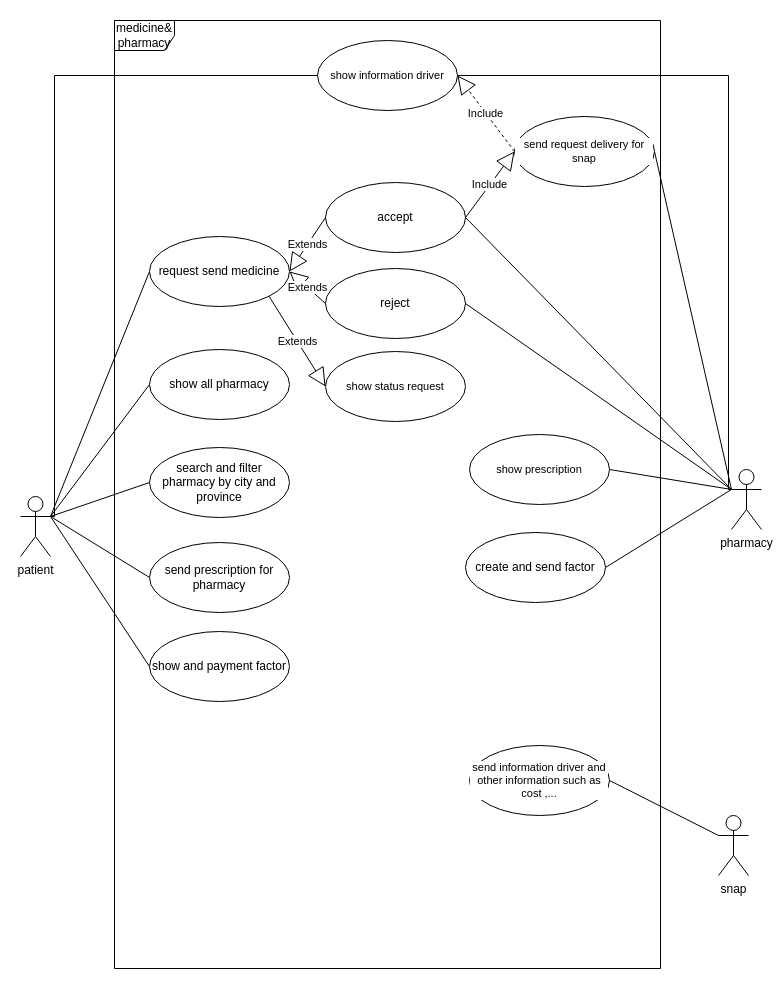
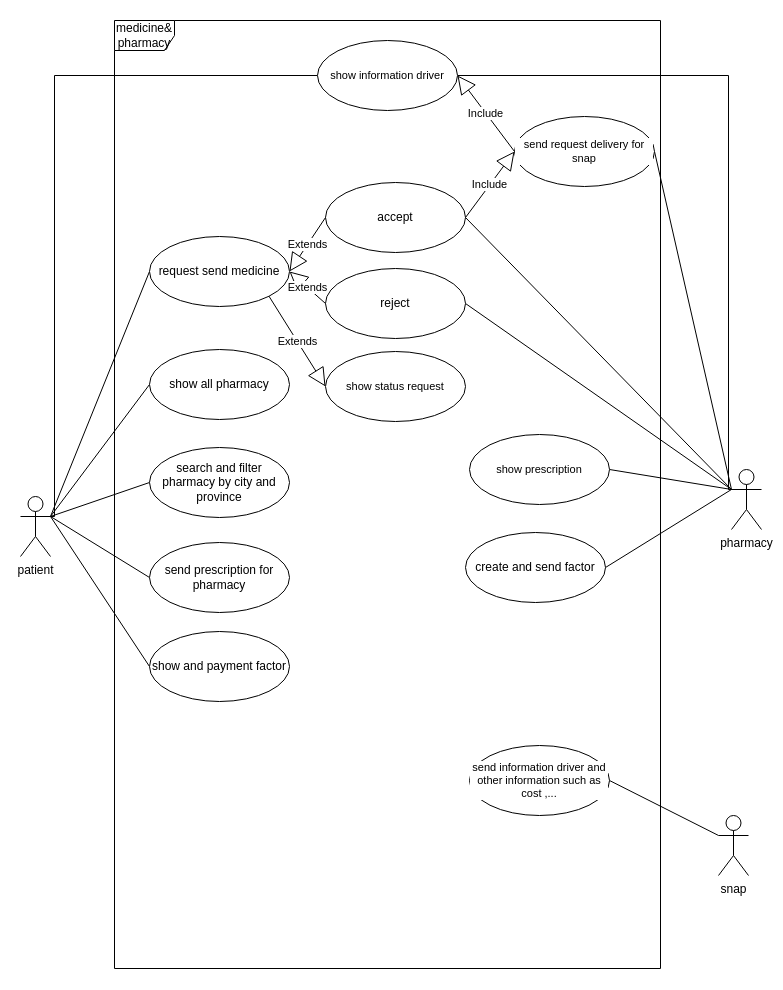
  <mxCell id="0" />
  <mxCell id="1" parent="0" />
  <mxCell id="2" value="medicine&amp;amp; pharmacy" style="shape=umlFrame;whiteSpace=wrap;html=1;pointerEvents=0;" vertex="1" parent="1"><mxGeometry x="114" y="20" width="546" height="948" as="geometry" /></mxCell>
  <mxCell id="3" style="edgeStyle=none;shape=connector;rounded=0;orthogonalLoop=1;jettySize=auto;html=1;exitX=0;exitY=0.333;exitDx=0;exitDy=0;exitPerimeter=0;entryX=1;entryY=0.5;entryDx=0;entryDy=0;strokeColor=default;align=center;verticalAlign=middle;fontFamily=Helvetica;fontSize=11;fontColor=default;labelBackgroundColor=default;startFill=0;endArrow=none;" edge="1" parent="1" source="9" target="20"><mxGeometry relative="1" as="geometry" /></mxCell>
  <mxCell id="4" style="edgeStyle=none;shape=connector;rounded=0;orthogonalLoop=1;jettySize=auto;html=1;exitX=0;exitY=0.333;exitDx=0;exitDy=0;exitPerimeter=0;entryX=1;entryY=0.5;entryDx=0;entryDy=0;strokeColor=default;align=center;verticalAlign=middle;fontFamily=Helvetica;fontSize=11;fontColor=default;labelBackgroundColor=default;startFill=0;endArrow=none;" edge="1" parent="1" source="9" target="21"><mxGeometry relative="1" as="geometry" /></mxCell>
  <mxCell id="5" style="edgeStyle=none;shape=connector;rounded=0;orthogonalLoop=1;jettySize=auto;html=1;exitX=0;exitY=0.333;exitDx=0;exitDy=0;exitPerimeter=0;entryX=1;entryY=0.5;entryDx=0;entryDy=0;strokeColor=default;align=center;verticalAlign=middle;fontFamily=Helvetica;fontSize=11;fontColor=default;labelBackgroundColor=default;startFill=0;endArrow=none;" edge="1" parent="1" source="9" target="31"><mxGeometry relative="1" as="geometry" /></mxCell>
  <mxCell id="6" style="edgeStyle=none;shape=connector;rounded=0;orthogonalLoop=1;jettySize=auto;html=1;exitX=0;exitY=0.333;exitDx=0;exitDy=0;exitPerimeter=0;entryX=1;entryY=0.5;entryDx=0;entryDy=0;strokeColor=default;align=center;verticalAlign=middle;fontFamily=Helvetica;fontSize=11;fontColor=default;labelBackgroundColor=default;startFill=0;endArrow=none;" edge="1" parent="1" source="9" target="36"><mxGeometry relative="1" as="geometry" /></mxCell>
  <mxCell id="7" style="edgeStyle=none;shape=connector;rounded=0;orthogonalLoop=1;jettySize=auto;html=1;exitX=0;exitY=0.333;exitDx=0;exitDy=0;exitPerimeter=0;entryX=1;entryY=0.5;entryDx=0;entryDy=0;strokeColor=default;align=center;verticalAlign=middle;fontFamily=Helvetica;fontSize=11;fontColor=default;labelBackgroundColor=default;startFill=0;endArrow=none;" edge="1" parent="1" source="9" target="26"><mxGeometry relative="1" as="geometry" /></mxCell>
  <mxCell id="8" style="edgeStyle=orthogonalEdgeStyle;shape=connector;rounded=0;orthogonalLoop=1;jettySize=auto;html=1;exitX=0;exitY=0.333;exitDx=0;exitDy=0;exitPerimeter=0;entryX=1;entryY=0.5;entryDx=0;entryDy=0;strokeColor=default;align=center;verticalAlign=middle;fontFamily=Helvetica;fontSize=11;fontColor=default;labelBackgroundColor=default;startFill=0;endArrow=none;" edge="1" parent="1" source="9" target="29"><mxGeometry relative="1" as="geometry"><Array as="points"><mxPoint x="728" y="489" /><mxPoint x="728" y="75" /></Array></mxGeometry></mxCell>
  <mxCell id="9" value="pharmacy" style="shape=umlActor;verticalLabelPosition=bottom;verticalAlign=top;html=1;" vertex="1" parent="1"><mxGeometry x="731" y="469" width="30" height="60" as="geometry" /></mxCell>
  <mxCell id="10" style="rounded=0;orthogonalLoop=1;jettySize=auto;html=1;exitX=1;exitY=0.333;exitDx=0;exitDy=0;exitPerimeter=0;entryX=0;entryY=0.5;entryDx=0;entryDy=0;endArrow=none;startFill=0;" edge="1" parent="1" source="16" target="19"><mxGeometry relative="1" as="geometry" /></mxCell>
  <mxCell id="11" style="edgeStyle=none;shape=connector;rounded=0;orthogonalLoop=1;jettySize=auto;html=1;exitX=1;exitY=0.333;exitDx=0;exitDy=0;exitPerimeter=0;entryX=0;entryY=0.5;entryDx=0;entryDy=0;strokeColor=default;align=center;verticalAlign=middle;fontFamily=Helvetica;fontSize=11;fontColor=default;labelBackgroundColor=default;startFill=0;endArrow=none;" edge="1" parent="1" source="16" target="32"><mxGeometry relative="1" as="geometry" /></mxCell>
  <mxCell id="12" style="edgeStyle=none;shape=connector;rounded=0;orthogonalLoop=1;jettySize=auto;html=1;exitX=1;exitY=0.333;exitDx=0;exitDy=0;exitPerimeter=0;entryX=0;entryY=0.5;entryDx=0;entryDy=0;strokeColor=default;align=center;verticalAlign=middle;fontFamily=Helvetica;fontSize=11;fontColor=default;labelBackgroundColor=default;startFill=0;endArrow=none;" edge="1" parent="1" source="16" target="33"><mxGeometry relative="1" as="geometry" /></mxCell>
  <mxCell id="13" style="edgeStyle=none;shape=connector;rounded=0;orthogonalLoop=1;jettySize=auto;html=1;exitX=1;exitY=0.333;exitDx=0;exitDy=0;exitPerimeter=0;entryX=0;entryY=0.5;entryDx=0;entryDy=0;strokeColor=default;align=center;verticalAlign=middle;fontFamily=Helvetica;fontSize=11;fontColor=default;labelBackgroundColor=default;startFill=0;endArrow=none;" edge="1" parent="1" source="16" target="34"><mxGeometry relative="1" as="geometry" /></mxCell>
  <mxCell id="14" style="edgeStyle=none;shape=connector;rounded=0;orthogonalLoop=1;jettySize=auto;html=1;exitX=1;exitY=0.333;exitDx=0;exitDy=0;exitPerimeter=0;entryX=0;entryY=0.5;entryDx=0;entryDy=0;strokeColor=default;align=center;verticalAlign=middle;fontFamily=Helvetica;fontSize=11;fontColor=default;labelBackgroundColor=default;startFill=0;endArrow=none;" edge="1" parent="1" source="16" target="35"><mxGeometry relative="1" as="geometry" /></mxCell>
  <mxCell id="15" style="edgeStyle=orthogonalEdgeStyle;shape=connector;rounded=0;orthogonalLoop=1;jettySize=auto;html=1;exitX=1;exitY=0.333;exitDx=0;exitDy=0;exitPerimeter=0;entryX=0;entryY=0.5;entryDx=0;entryDy=0;strokeColor=default;align=center;verticalAlign=middle;fontFamily=Helvetica;fontSize=11;fontColor=default;labelBackgroundColor=default;startFill=0;endArrow=none;" edge="1" parent="1" source="16" target="29"><mxGeometry relative="1" as="geometry"><Array as="points"><mxPoint x="54" y="516" /><mxPoint x="54" y="75" /></Array></mxGeometry></mxCell>
  <mxCell id="16" value="patient" style="shape=umlActor;verticalLabelPosition=bottom;verticalAlign=top;html=1;" vertex="1" parent="1"><mxGeometry x="20" y="496" width="30" height="60" as="geometry" /></mxCell>
  <mxCell id="17" style="edgeStyle=none;shape=connector;rounded=0;orthogonalLoop=1;jettySize=auto;html=1;exitX=0;exitY=0.333;exitDx=0;exitDy=0;exitPerimeter=0;entryX=1;entryY=0.5;entryDx=0;entryDy=0;strokeColor=default;align=center;verticalAlign=middle;fontFamily=Helvetica;fontSize=11;fontColor=default;labelBackgroundColor=default;startFill=0;endArrow=none;" edge="1" parent="1" source="18" target="28"><mxGeometry relative="1" as="geometry" /></mxCell>
  <mxCell id="18" value="snap" style="shape=umlActor;verticalLabelPosition=bottom;verticalAlign=top;html=1;" vertex="1" parent="1"><mxGeometry x="718" y="815" width="30" height="60" as="geometry" /></mxCell>
  <mxCell id="19" value="request send medicine" style="ellipse;whiteSpace=wrap;html=1;" vertex="1" parent="1"><mxGeometry x="149" y="236" width="140" height="70" as="geometry" /></mxCell>
  <mxCell id="20" value="accept" style="ellipse;whiteSpace=wrap;html=1;" vertex="1" parent="1"><mxGeometry x="325" y="182" width="140" height="70" as="geometry" /></mxCell>
  <mxCell id="21" value="reject" style="ellipse;whiteSpace=wrap;html=1;" vertex="1" parent="1"><mxGeometry x="325" y="268" width="140" height="70" as="geometry" /></mxCell>
  <mxCell id="22" value="Extends" style="endArrow=block;endSize=16;endFill=0;html=1;rounded=0;exitX=0;exitY=0.5;exitDx=0;exitDy=0;entryX=1;entryY=0.5;entryDx=0;entryDy=0;" edge="1" parent="1" source="20" target="19"><mxGeometry width="160" relative="1" as="geometry"><mxPoint x="191" y="370" as="sourcePoint" /><mxPoint x="351" y="370" as="targetPoint" /></mxGeometry></mxCell>
  <mxCell id="23" value="Extends" style="endArrow=block;endSize=16;endFill=0;html=1;rounded=0;exitX=0;exitY=0.5;exitDx=0;exitDy=0;entryX=1;entryY=0.5;entryDx=0;entryDy=0;" edge="1" parent="1" source="21" target="19"><mxGeometry width="160" relative="1" as="geometry"><mxPoint x="335" y="227" as="sourcePoint" /><mxPoint x="299" y="281" as="targetPoint" /></mxGeometry></mxCell>
  <mxCell id="24" value="show status request" style="ellipse;whiteSpace=wrap;html=1;fontFamily=Helvetica;fontSize=11;fontColor=default;labelBackgroundColor=default;" vertex="1" parent="1"><mxGeometry x="325" y="351" width="140" height="70" as="geometry" /></mxCell>
  <mxCell id="25" value="Extends" style="endArrow=block;endSize=16;endFill=0;html=1;rounded=0;exitX=1;exitY=1;exitDx=0;exitDy=0;entryX=0;entryY=0.5;entryDx=0;entryDy=0;" edge="1" parent="1" source="19" target="24"><mxGeometry width="160" relative="1" as="geometry"><mxPoint x="358" y="477" as="sourcePoint" /><mxPoint x="322" y="445" as="targetPoint" /></mxGeometry></mxCell>
  <mxCell id="26" value="send request delivery for snap" style="ellipse;whiteSpace=wrap;html=1;fontFamily=Helvetica;fontSize=11;fontColor=default;labelBackgroundColor=default;" vertex="1" parent="1"><mxGeometry x="514" y="116" width="140" height="70" as="geometry" /></mxCell>
  <mxCell id="27" value="Include" style="endArrow=block;endSize=16;endFill=0;html=1;rounded=0;strokeColor=default;align=center;verticalAlign=middle;fontFamily=Helvetica;fontSize=11;fontColor=default;labelBackgroundColor=default;exitX=1;exitY=0.5;exitDx=0;exitDy=0;entryX=0;entryY=0.5;entryDx=0;entryDy=0;" edge="1" parent="1" source="20" target="26"><mxGeometry x="-0.002" width="160" relative="1" as="geometry"><mxPoint x="275" y="601" as="sourcePoint" /><mxPoint x="477" y="153" as="targetPoint" /><mxPoint as="offset" /></mxGeometry></mxCell>
  <mxCell id="28" value="send information driver and other information such as cost ,..." style="ellipse;whiteSpace=wrap;html=1;fontFamily=Helvetica;fontSize=11;fontColor=default;labelBackgroundColor=default;" vertex="1" parent="1"><mxGeometry x="469" y="745" width="140" height="70" as="geometry" /></mxCell>
  <mxCell id="29" value="show information driver" style="ellipse;whiteSpace=wrap;html=1;fontFamily=Helvetica;fontSize=11;fontColor=default;labelBackgroundColor=default;" vertex="1" parent="1"><mxGeometry x="317" y="40" width="140" height="70" as="geometry" /></mxCell>
- <mxCell id="30" value="Include" style="endArrow=block;endSize=16;endFill=0;html=1;rounded=0;strokeColor=default;align=center;verticalAlign=middle;fontFamily=Helvetica;fontSize=11;fontColor=default;labelBackgroundColor=default;exitX=0;exitY=0.5;exitDx=0;exitDy=0;entryX=1;entryY=0.5;entryDx=0;entryDy=0;dashed=1;" edge="1" parent="1" source="26" target="29"><mxGeometry width="160" relative="1" as="geometry"><mxPoint x="475" y="227" as="sourcePoint" /><mxPoint x="524" y="161" as="targetPoint" /></mxGeometry></mxCell>
+ <mxCell id="30" value="Include" style="endArrow=block;endSize=16;endFill=0;html=1;rounded=0;strokeColor=default;align=center;verticalAlign=middle;fontFamily=Helvetica;fontSize=11;fontColor=default;labelBackgroundColor=default;exitX=0;exitY=0.5;exitDx=0;exitDy=0;entryX=1;entryY=0.5;entryDx=0;entryDy=0;" edge="1" parent="1" source="26" target="29"><mxGeometry width="160" relative="1" as="geometry"><mxPoint x="475" y="227" as="sourcePoint" /><mxPoint x="524" y="161" as="targetPoint" /></mxGeometry></mxCell>
  <mxCell id="31" value="show prescription" style="ellipse;whiteSpace=wrap;html=1;fontFamily=Helvetica;fontSize=11;fontColor=default;labelBackgroundColor=default;" vertex="1" parent="1"><mxGeometry x="469" y="434" width="140" height="70" as="geometry" /></mxCell>
  <mxCell id="32" value="show all pharmacy" style="ellipse;whiteSpace=wrap;html=1;" vertex="1" parent="1"><mxGeometry x="149" y="349" width="140" height="70" as="geometry" /></mxCell>
  <mxCell id="33" value="search and filter pharmacy by city and province" style="ellipse;whiteSpace=wrap;html=1;" vertex="1" parent="1"><mxGeometry x="149" y="447" width="140" height="70" as="geometry" /></mxCell>
  <mxCell id="34" value="send prescription for pharmacy" style="ellipse;whiteSpace=wrap;html=1;" vertex="1" parent="1"><mxGeometry x="149" y="542" width="140" height="70" as="geometry" /></mxCell>
  <mxCell id="35" value="show and payment factor" style="ellipse;whiteSpace=wrap;html=1;" vertex="1" parent="1"><mxGeometry x="149" y="631" width="140" height="70" as="geometry" /></mxCell>
  <mxCell id="36" value="create and send factor" style="ellipse;whiteSpace=wrap;html=1;" vertex="1" parent="1"><mxGeometry x="465" y="532" width="140" height="70" as="geometry" /></mxCell>
